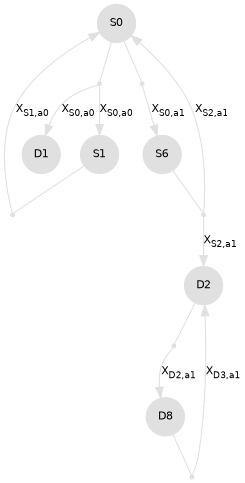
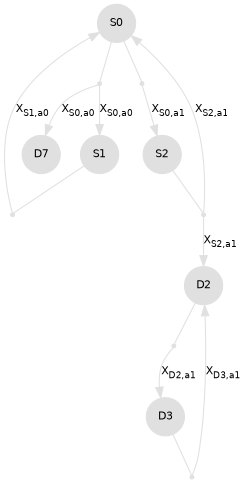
  digraph {
    node [color="#E0E0E0" fontname=Helvetica fontsize=10 shape=circle style=filled]
    edge [color="#E0E0E0" fontname=Helvetica fontsize=10]
    n1 [fillcolor="#E0E0E0" label=S0]
    S0a0 [shape=point]
    S0a1 [shape=point]
    n4 [fillcolor="#E0E0E0" label=S1]
-   n5 [fillcolor="#E0E0E0" label=D1]
-   n6 [fillcolor="#E0E0E0" label=S6]
+   n5 [fillcolor="#E0E0E0" label=D7]
+   n6 [fillcolor="#E0E0E0" label=S2]
    S1a0 [shape=point]
    S2a1 [shape=point]
    n9 [fillcolor="#E0E0E0" label=D2]
    D2a1 [shape=point]
-   n11 [fillcolor="#E0E0E0" label=D8]
+   n11 [fillcolor="#E0E0E0" label=D3]
    D3a1 [shape=point]
    n1 -> S0a0 [arrowhead=none]
    n1 -> S0a1 [arrowhead=none]
    S0a0 -> n4 [label=<X<SUB>S0,a0</SUB>>]
    S0a0 -> n5 [label=<X<SUB>S0,a0</SUB>>]
    S0a1 -> n6 [label=<X<SUB>S0,a1</SUB>>]
    n4 -> S1a0 [arrowhead=none]
    n6 -> S2a1 [arrowhead=none]
    S1a0 -> n1 [label=<X<SUB>S1,a0</SUB>>]
    S2a1 -> n1 [label=<X<SUB>S2,a1</SUB>>]
    S2a1 -> n9 [label=<X<SUB>S2,a1</SUB>>]
    n9 -> D2a1 [arrowhead=none]
    D2a1 -> n11 [label=<X<SUB>D2,a1</SUB>>]
    n11 -> D3a1 [arrowhead=none]
    D3a1 -> n9 [label=<X<SUB>D3,a1</SUB>>]
  }
